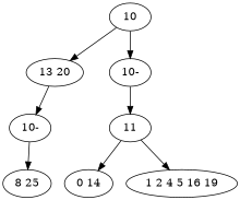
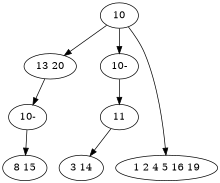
  digraph {
    n1 [label=10]
    n2 [label="13 20"]
    n3 [label="10-"]
    n4 [label="1 2 4 5 16 19"]
    n5 [label="10-"]
    n6 [label=11]
-   n7 [label="8 25"]
-   n8 [label="0 14"]
+   n7 [label="8 15"]
+   n8 [label="3 14"]
    n1 -> n2
    n1 -> n3
-   n6 -> n4
+   n1 -> n4
    n2 -> n5
    n3 -> n6
    n5 -> n7
    n6 -> n8
  }
